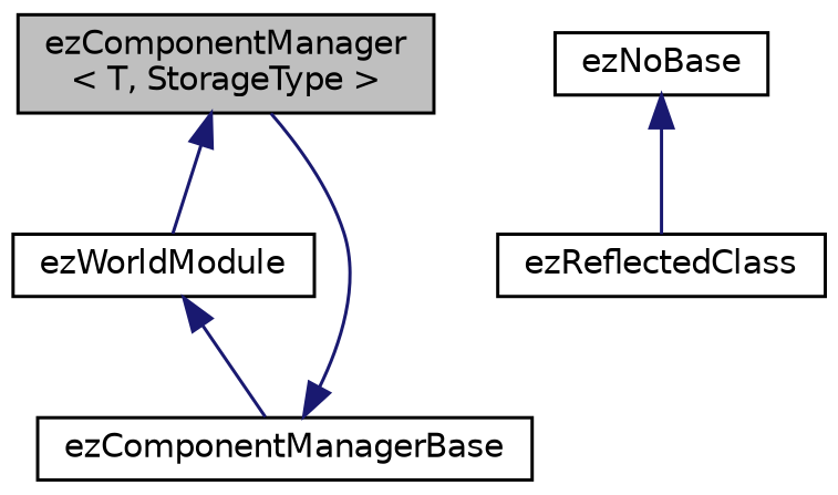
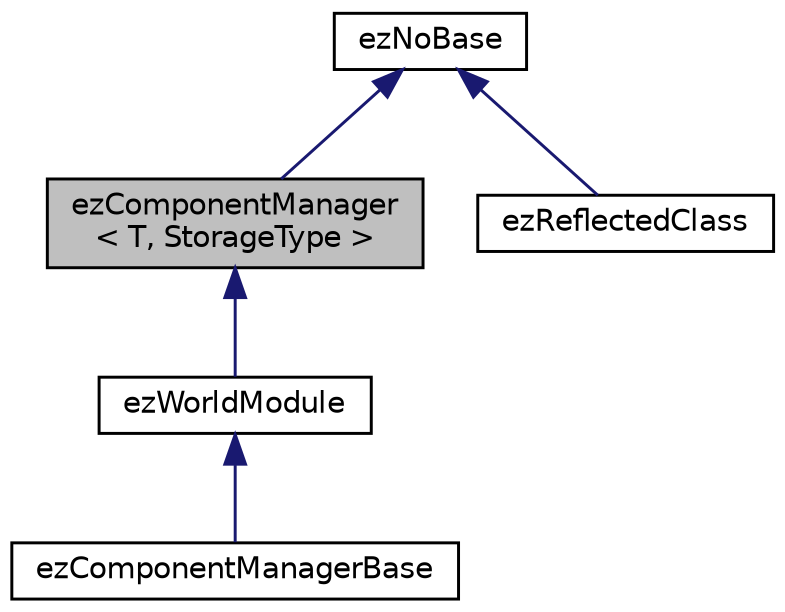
  digraph {
    node [color=black fillcolor=white fontname=Helvetica fontsize=10 shape=record style=filled]
    edge [color=midnightblue dir=back fontname=Helvetica fontsize=10 labelfontname=Helvetica labelfontsize=10 style=solid]
    n1 [fillcolor=grey75 fontcolor=black height=0.2 label="ezComponentManager\l\< T, StorageType \>" width=0.4]
    n2 [height=0.2 label=ezWorldModule width=0.4]
    n3 [height=0.2 label=ezComponentManagerBase width=0.4]
    n4 [height=0.2 label=ezReflectedClass width=0.4]
    n5 [height=0.2 label=ezNoBase width=0.4]
    n1 -> n2
    n2 -> n3
-   n3 -> n1
+   n5 -> n1
    n5 -> n4
  }
